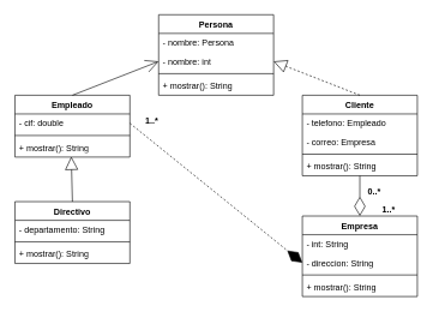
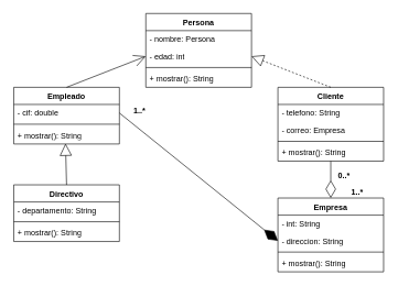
  <mxCell id="0" />
  <mxCell id="1" parent="0" />
  <mxCell id="2" value="Persona" style="swimlane;fontStyle=1;align=center;verticalAlign=top;childLayout=stackLayout;horizontal=1;startSize=26;horizontalStack=0;resizeParent=1;resizeParentMax=0;resizeLast=0;collapsible=1;marginBottom=0;whiteSpace=wrap;html=1;" vertex="1" parent="1"><mxGeometry x="220" y="20" width="160" height="112" as="geometry" /></mxCell>
  <mxCell id="3" value="- nombre: Persona" style="text;strokeColor=none;fillColor=none;align=left;verticalAlign=top;spacingLeft=4;spacingRight=4;overflow=hidden;rotatable=0;points=[[0,0.5],[1,0.5]];portConstraint=eastwest;whiteSpace=wrap;html=1;" vertex="1" parent="2"><mxGeometry y="26" width="160" height="26" as="geometry" /></mxCell>
- <mxCell id="4" value="- nombre: int" style="text;strokeColor=none;fillColor=none;align=left;verticalAlign=top;spacingLeft=4;spacingRight=4;overflow=hidden;rotatable=0;points=[[0,0.5],[1,0.5]];portConstraint=eastwest;whiteSpace=wrap;html=1;" vertex="1" parent="2"><mxGeometry y="52" width="160" height="26" as="geometry" /></mxCell>
+ <mxCell id="4" value="- edad: int" style="text;strokeColor=none;fillColor=none;align=left;verticalAlign=top;spacingLeft=4;spacingRight=4;overflow=hidden;rotatable=0;points=[[0,0.5],[1,0.5]];portConstraint=eastwest;whiteSpace=wrap;html=1;" vertex="1" parent="2"><mxGeometry y="52" width="160" height="26" as="geometry" /></mxCell>
  <mxCell id="5" value="" style="line;strokeWidth=1;fillColor=none;align=left;verticalAlign=middle;spacingTop=-1;spacingLeft=3;spacingRight=3;rotatable=0;labelPosition=right;points=[];portConstraint=eastwest;strokeColor=inherit;" vertex="1" parent="2"><mxGeometry y="78" width="160" height="8" as="geometry" /></mxCell>
  <mxCell id="6" value="+ mostrar(): String" style="text;strokeColor=none;fillColor=none;align=left;verticalAlign=top;spacingLeft=4;spacingRight=4;overflow=hidden;rotatable=0;points=[[0,0.5],[1,0.5]];portConstraint=eastwest;whiteSpace=wrap;html=1;" vertex="1" parent="2"><mxGeometry y="86" width="160" height="26" as="geometry" /></mxCell>
  <mxCell id="7" value="Empleado" style="swimlane;fontStyle=1;align=center;verticalAlign=top;childLayout=stackLayout;horizontal=1;startSize=26;horizontalStack=0;resizeParent=1;resizeParentMax=0;resizeLast=0;collapsible=1;marginBottom=0;whiteSpace=wrap;html=1;" vertex="1" parent="1"><mxGeometry x="20" y="132" width="160" height="86" as="geometry" /></mxCell>
  <mxCell id="8" value="- cif: double" style="text;strokeColor=none;fillColor=none;align=left;verticalAlign=top;spacingLeft=4;spacingRight=4;overflow=hidden;rotatable=0;points=[[0,0.5],[1,0.5]];portConstraint=eastwest;whiteSpace=wrap;html=1;" vertex="1" parent="7"><mxGeometry y="26" width="160" height="26" as="geometry" /></mxCell>
  <mxCell id="9" value="" style="line;strokeWidth=1;fillColor=none;align=left;verticalAlign=middle;spacingTop=-1;spacingLeft=3;spacingRight=3;rotatable=0;labelPosition=right;points=[];portConstraint=eastwest;strokeColor=inherit;" vertex="1" parent="7"><mxGeometry y="52" width="160" height="8" as="geometry" /></mxCell>
  <mxCell id="10" value="+ mostrar(): String" style="text;strokeColor=none;fillColor=none;align=left;verticalAlign=top;spacingLeft=4;spacingRight=4;overflow=hidden;rotatable=0;points=[[0,0.5],[1,0.5]];portConstraint=eastwest;whiteSpace=wrap;html=1;" vertex="1" parent="7"><mxGeometry y="60" width="160" height="26" as="geometry" /></mxCell>
  <mxCell id="11" value="Cliente" style="swimlane;fontStyle=1;align=center;verticalAlign=top;childLayout=stackLayout;horizontal=1;startSize=26;horizontalStack=0;resizeParent=1;resizeParentMax=0;resizeLast=0;collapsible=1;marginBottom=0;whiteSpace=wrap;html=1;" vertex="1" parent="1"><mxGeometry x="420" y="132" width="160" height="112" as="geometry" /></mxCell>
- <mxCell id="12" value="- telefono: Empleado" style="text;strokeColor=none;fillColor=none;align=left;verticalAlign=top;spacingLeft=4;spacingRight=4;overflow=hidden;rotatable=0;points=[[0,0.5],[1,0.5]];portConstraint=eastwest;whiteSpace=wrap;html=1;" vertex="1" parent="11"><mxGeometry y="26" width="160" height="26" as="geometry" /></mxCell>
+ <mxCell id="12" value="- telefono: String" style="text;strokeColor=none;fillColor=none;align=left;verticalAlign=top;spacingLeft=4;spacingRight=4;overflow=hidden;rotatable=0;points=[[0,0.5],[1,0.5]];portConstraint=eastwest;whiteSpace=wrap;html=1;" vertex="1" parent="11"><mxGeometry y="26" width="160" height="26" as="geometry" /></mxCell>
  <mxCell id="13" value="- correo: Empresa" style="text;strokeColor=none;fillColor=none;align=left;verticalAlign=top;spacingLeft=4;spacingRight=4;overflow=hidden;rotatable=0;points=[[0,0.5],[1,0.5]];portConstraint=eastwest;whiteSpace=wrap;html=1;" vertex="1" parent="11"><mxGeometry y="52" width="160" height="26" as="geometry" /></mxCell>
  <mxCell id="14" value="" style="line;strokeWidth=1;fillColor=none;align=left;verticalAlign=middle;spacingTop=-1;spacingLeft=3;spacingRight=3;rotatable=0;labelPosition=right;points=[];portConstraint=eastwest;strokeColor=inherit;" vertex="1" parent="11"><mxGeometry y="78" width="160" height="8" as="geometry" /></mxCell>
  <mxCell id="15" value="+ mostrar(): String" style="text;strokeColor=none;fillColor=none;align=left;verticalAlign=top;spacingLeft=4;spacingRight=4;overflow=hidden;rotatable=0;points=[[0,0.5],[1,0.5]];portConstraint=eastwest;whiteSpace=wrap;html=1;" vertex="1" parent="11"><mxGeometry y="86" width="160" height="26" as="geometry" /></mxCell>
  <mxCell id="16" value="" style="endArrow=open;endSize=16;endFill=0;html=1;rounded=0;exitX=0.5;exitY=0;exitDx=0;exitDy=0;entryX=0;entryY=0.5;entryDx=0;entryDy=0;" edge="1" parent="1" source="7" target="4"><mxGeometry width="160" relative="1" as="geometry"><mxPoint x="230" y="70" as="sourcePoint" /><mxPoint x="90" y="50" as="targetPoint" /></mxGeometry></mxCell>
  <mxCell id="17" value="" style="endArrow=block;endSize=16;endFill=0;html=1;rounded=0;exitX=0.5;exitY=0;exitDx=0;exitDy=0;entryX=1;entryY=0.5;entryDx=0;entryDy=0;dashed=1;" edge="1" parent="1" source="11" target="4"><mxGeometry width="160" relative="1" as="geometry"><mxPoint x="80" y="200" as="sourcePoint" /><mxPoint x="240" y="95" as="targetPoint" /></mxGeometry></mxCell>
  <mxCell id="18" value="Directivo" style="swimlane;fontStyle=1;align=center;verticalAlign=top;childLayout=stackLayout;horizontal=1;startSize=26;horizontalStack=0;resizeParent=1;resizeParentMax=0;resizeLast=0;collapsible=1;marginBottom=0;whiteSpace=wrap;html=1;" vertex="1" parent="1"><mxGeometry x="20" y="280" width="160" height="86" as="geometry" /></mxCell>
  <mxCell id="19" value="- departamento: String" style="text;strokeColor=none;fillColor=none;align=left;verticalAlign=top;spacingLeft=4;spacingRight=4;overflow=hidden;rotatable=0;points=[[0,0.5],[1,0.5]];portConstraint=eastwest;whiteSpace=wrap;html=1;" vertex="1" parent="18"><mxGeometry y="26" width="160" height="26" as="geometry" /></mxCell>
  <mxCell id="20" value="" style="line;strokeWidth=1;fillColor=none;align=left;verticalAlign=middle;spacingTop=-1;spacingLeft=3;spacingRight=3;rotatable=0;labelPosition=right;points=[];portConstraint=eastwest;strokeColor=inherit;" vertex="1" parent="18"><mxGeometry y="52" width="160" height="8" as="geometry" /></mxCell>
  <mxCell id="21" value="+ mostrar(): String" style="text;strokeColor=none;fillColor=none;align=left;verticalAlign=top;spacingLeft=4;spacingRight=4;overflow=hidden;rotatable=0;points=[[0,0.5],[1,0.5]];portConstraint=eastwest;whiteSpace=wrap;html=1;" vertex="1" parent="18"><mxGeometry y="60" width="160" height="26" as="geometry" /></mxCell>
  <mxCell id="22" value="" style="endArrow=block;endSize=16;endFill=0;html=1;rounded=0;exitX=0.5;exitY=0;exitDx=0;exitDy=0;entryX=0.49;entryY=0.974;entryDx=0;entryDy=0;entryPerimeter=0;" edge="1" parent="1" source="18" target="10"><mxGeometry width="160" relative="1" as="geometry"><mxPoint x="110" y="142" as="sourcePoint" /><mxPoint x="100" y="240" as="targetPoint" /></mxGeometry></mxCell>
  <mxCell id="23" value="Empresa" style="swimlane;fontStyle=1;align=center;verticalAlign=top;childLayout=stackLayout;horizontal=1;startSize=26;horizontalStack=0;resizeParent=1;resizeParentMax=0;resizeLast=0;collapsible=1;marginBottom=0;whiteSpace=wrap;html=1;" vertex="1" parent="1"><mxGeometry x="420" y="300" width="160" height="112" as="geometry" /></mxCell>
  <mxCell id="24" value="- int: String" style="text;strokeColor=none;fillColor=none;align=left;verticalAlign=top;spacingLeft=4;spacingRight=4;overflow=hidden;rotatable=0;points=[[0,0.5],[1,0.5]];portConstraint=eastwest;whiteSpace=wrap;html=1;" vertex="1" parent="23"><mxGeometry y="26" width="160" height="26" as="geometry" /></mxCell>
  <mxCell id="25" value="- direccion: String" style="text;strokeColor=none;fillColor=none;align=left;verticalAlign=top;spacingLeft=4;spacingRight=4;overflow=hidden;rotatable=0;points=[[0,0.5],[1,0.5]];portConstraint=eastwest;whiteSpace=wrap;html=1;" vertex="1" parent="23"><mxGeometry y="52" width="160" height="26" as="geometry" /></mxCell>
  <mxCell id="26" value="" style="line;strokeWidth=1;fillColor=none;align=left;verticalAlign=middle;spacingTop=-1;spacingLeft=3;spacingRight=3;rotatable=0;labelPosition=right;points=[];portConstraint=eastwest;strokeColor=inherit;" vertex="1" parent="23"><mxGeometry y="78" width="160" height="8" as="geometry" /></mxCell>
  <mxCell id="27" value="+ mostrar(): String" style="text;strokeColor=none;fillColor=none;align=left;verticalAlign=top;spacingLeft=4;spacingRight=4;overflow=hidden;rotatable=0;points=[[0,0.5],[1,0.5]];portConstraint=eastwest;whiteSpace=wrap;html=1;" vertex="1" parent="23"><mxGeometry y="86" width="160" height="26" as="geometry" /></mxCell>
  <mxCell id="28" value="" style="endArrow=diamondThin;endFill=0;endSize=24;html=1;rounded=0;exitX=0.5;exitY=1;exitDx=0;exitDy=0;exitPerimeter=0;entryX=0.5;entryY=0;entryDx=0;entryDy=0;" edge="1" parent="1" source="15" target="23"><mxGeometry width="160" relative="1" as="geometry"><mxPoint x="210" y="150" as="sourcePoint" /><mxPoint x="370" y="150" as="targetPoint" /></mxGeometry></mxCell>
  <mxCell id="29" value="0..*" style="text;align=center;fontStyle=1;verticalAlign=middle;spacingLeft=3;spacingRight=3;strokeColor=none;rotatable=0;points=[[0,0.5],[1,0.5]];portConstraint=eastwest;html=1;" vertex="1" parent="1"><mxGeometry x="490" y="259" width="60" height="16" as="geometry" /></mxCell>
  <mxCell id="30" value="1..*" style="text;align=center;fontStyle=1;verticalAlign=middle;spacingLeft=3;spacingRight=3;strokeColor=none;rotatable=0;points=[[0,0.5],[1,0.5]];portConstraint=eastwest;html=1;" vertex="1" parent="1"><mxGeometry x="510" y="284" width="60" height="16" as="geometry" /></mxCell>
- <mxCell id="31" value="" style="endArrow=diamondThin;endFill=1;endSize=24;html=1;rounded=0;exitX=1;exitY=0.5;exitDx=0;exitDy=0;entryX=0;entryY=0.5;entryDx=0;entryDy=0;dashed=1;" edge="1" parent="1" source="8" target="25"><mxGeometry width="160" relative="1" as="geometry"><mxPoint x="260" y="190" as="sourcePoint" /><mxPoint x="420" y="190" as="targetPoint" /></mxGeometry></mxCell>
+ <mxCell id="31" value="" style="endArrow=diamondThin;endFill=1;endSize=24;html=1;rounded=0;exitX=1;exitY=0.5;exitDx=0;exitDy=0;entryX=0;entryY=0.5;entryDx=0;entryDy=0;" edge="1" parent="1" source="8" target="25"><mxGeometry width="160" relative="1" as="geometry"><mxPoint x="260" y="190" as="sourcePoint" /><mxPoint x="420" y="190" as="targetPoint" /></mxGeometry></mxCell>
  <mxCell id="32" value="1..*" style="text;align=center;fontStyle=1;verticalAlign=middle;spacingLeft=3;spacingRight=3;strokeColor=none;rotatable=0;points=[[0,0.5],[1,0.5]];portConstraint=eastwest;html=1;" vertex="1" parent="1"><mxGeometry x="180" y="160" width="60" height="16" as="geometry" /></mxCell>
